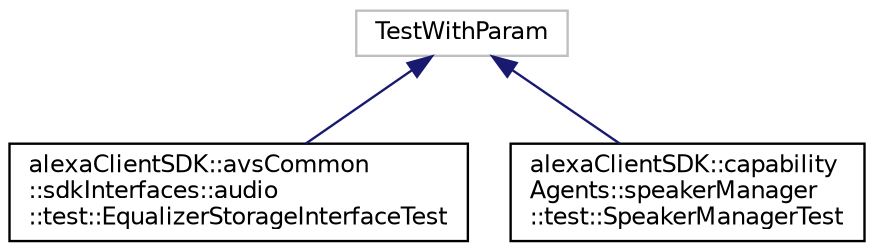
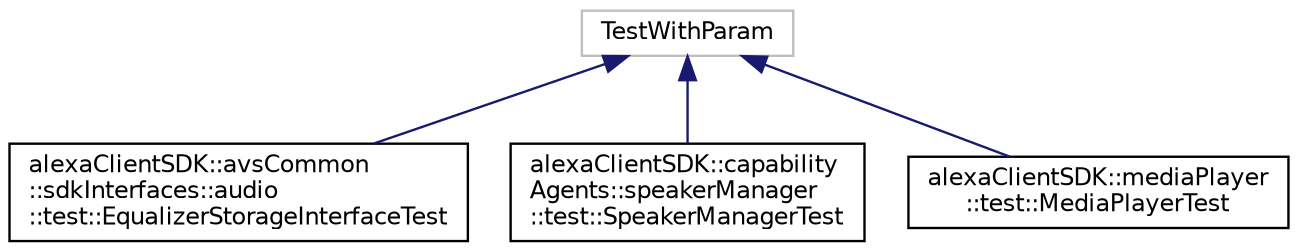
  digraph {
    rankdir=TB
    node [color=black fillcolor=white fontname=Helvetica fontsize=10 shape=record style=filled]
    edge [color=midnightblue dir=back fontname=Helvetica fontsize=10 labelfontname=Helvetica labelfontsize=10 style=solid]
    n1 [color=grey75 height=0.2 label=TestWithParam width=0.4]
    n2 [height=0.2 label="alexaClientSDK::avsCommon\l::sdkInterfaces::audio\l::test::EqualizerStorageInterfaceTest" width=0.4]
    n3 [height=0.2 label="alexaClientSDK::capability\lAgents::speakerManager\l::test::SpeakerManagerTest" width=0.4]
+   n4 [height=0.2 label="alexaClientSDK::mediaPlayer\l::test::MediaPlayerTest" width=0.4]
    n1 -> n2
    n1 -> n3
+   n1 -> n4
  }
